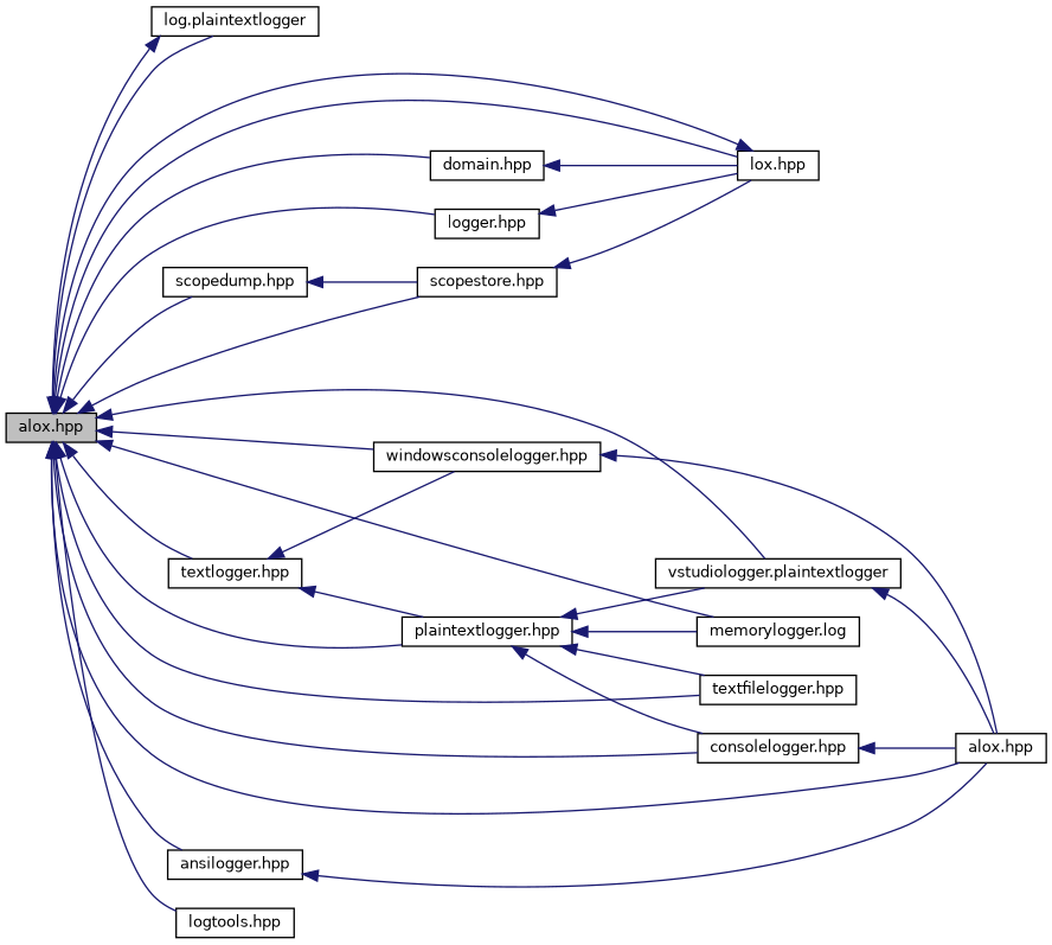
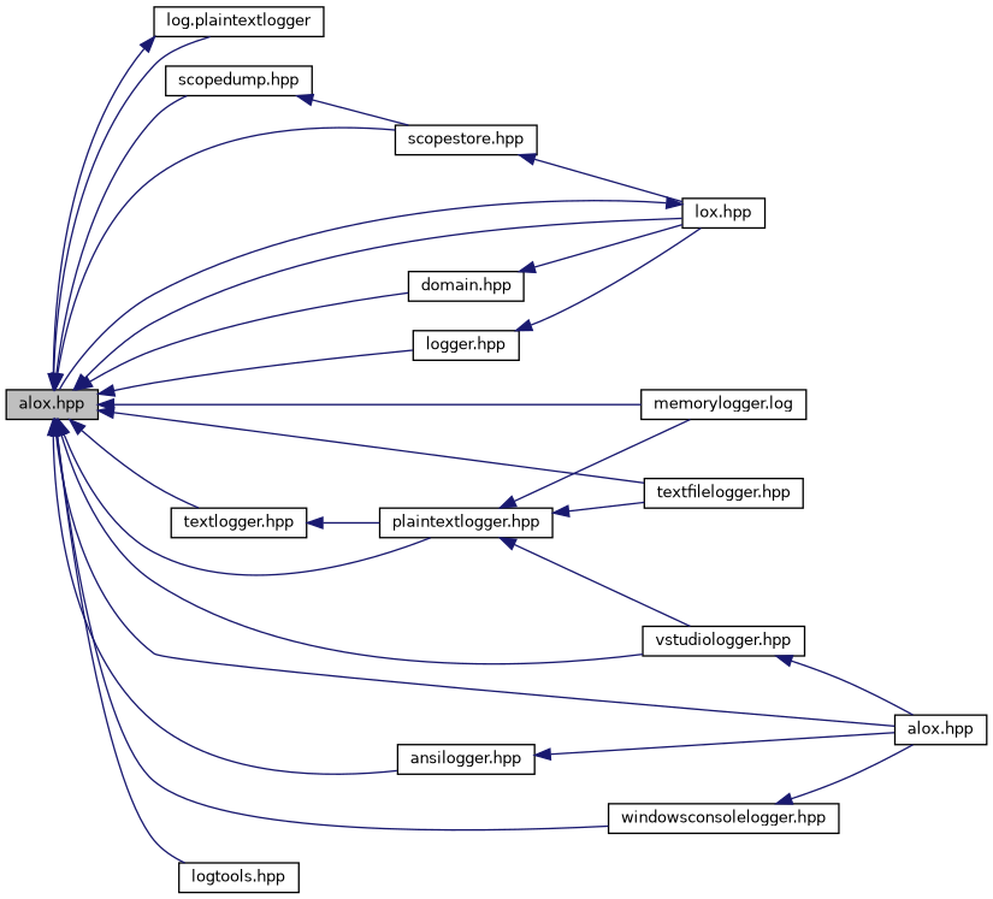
  digraph {
    rankdir=LR
    node [color=black fillcolor=white fontname=Helvetica fontsize=10 shape=record style=filled]
    edge [color=midnightblue dir=back fontname=Helvetica fontsize=10 labelfontname=Helvetica labelfontsize=10 style=solid]
    n1 [fillcolor=grey75 fontcolor=black height=0.2 label="alox.hpp" width=0.4]
    n2 [height=0.2 label="log.plaintextlogger" width=0.4]
    n3 [height=0.2 label="lox.hpp" width=0.4]
    n4 [height=0.2 label="domain.hpp" width=0.4]
    n5 [height=0.2 label="logger.hpp" width=0.4]
    n6 [height=0.2 label="textlogger.hpp" width=0.4]
    n7 [height=0.2 label="plaintextlogger.hpp" width=0.4]
-   n8 [height=0.2 label="consolelogger.hpp" width=0.4]
    n9 [height=0.2 label="alox.hpp" width=0.4]
    n10 [height=0.2 label="memorylogger.log" width=0.4]
    n11 [height=0.2 label="textfilelogger.hpp" width=0.4]
-   n12 [height=0.2 label="vstudiologger.plaintextlogger" width=0.4]
+   n12 [height=0.2 label="vstudiologger.hpp" width=0.4]
    n13 [height=0.2 label="ansilogger.hpp" width=0.4]
    n14 [height=0.2 label="windowsconsolelogger.hpp" width=0.4]
    n15 [height=0.2 label="scopedump.hpp" width=0.4]
    n16 [height=0.2 label="scopestore.hpp" width=0.4]
    n17 [height=0.2 label="logtools.hpp" width=0.4]
    n1 -> n2
    n1 -> n3
    n1 -> n4
    n1 -> n5
    n1 -> n6
    n1 -> n7
-   n1 -> n8
    n1 -> n9
    n1 -> n10
    n1 -> n11
    n1 -> n12
    n1 -> n13
    n1 -> n14
    n1 -> n15
    n1 -> n16
    n1 -> n17
    n2 -> n1
    n3 -> n1
    n4 -> n3
    n5 -> n3
    n6 -> n7
-   n6 -> n14
-   n7 -> n8
    n7 -> n10
    n7 -> n11
    n7 -> n12
-   n8 -> n9
    n12 -> n9
    n13 -> n9
    n14 -> n9
    n15 -> n16
    n16 -> n3
  }
